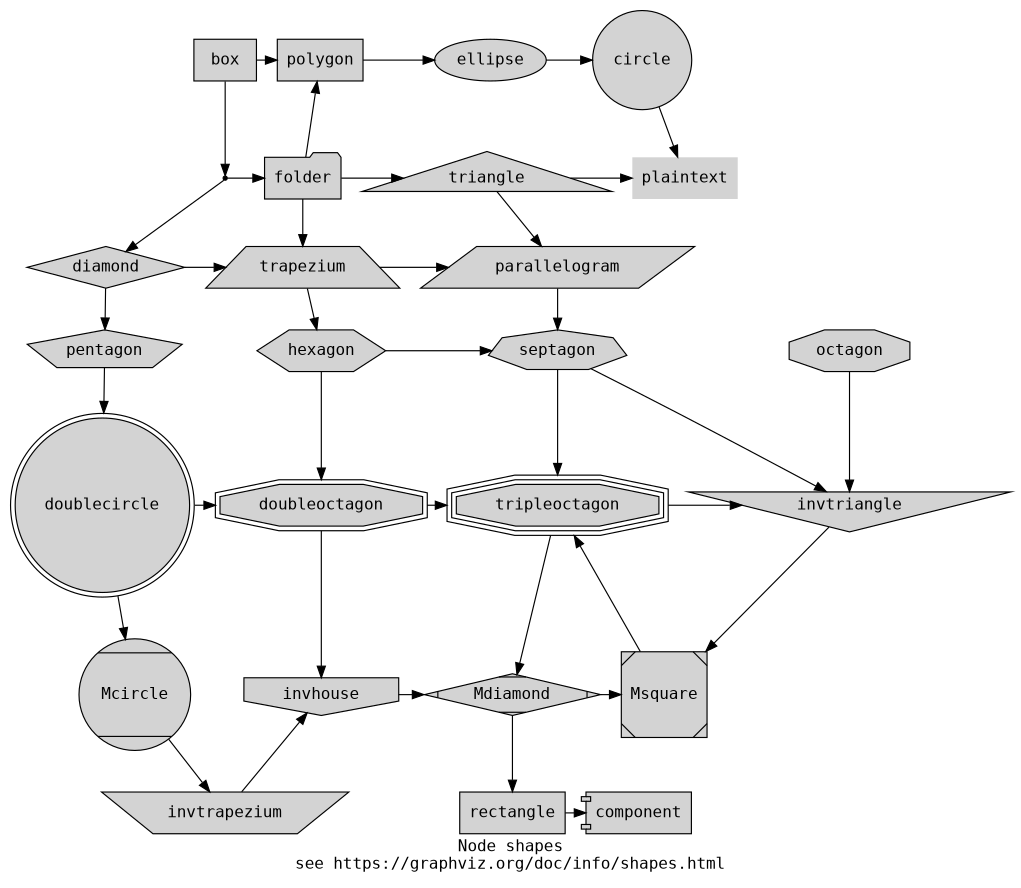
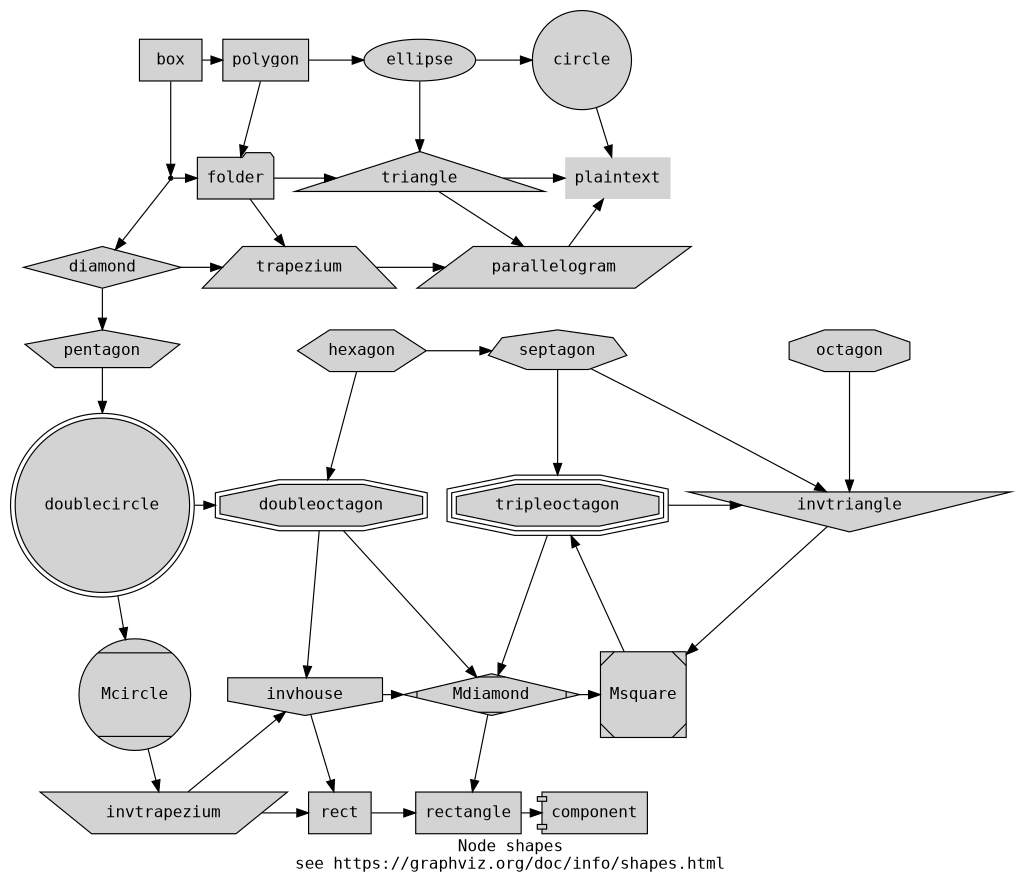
  digraph {
    fontname="DejaVu Sans Mono"
    label="Node shapes\nsee https://graphviz.org/doc/info/shapes.html"
    node [fontname="DejaVu Sans Mono" style=filled]
    edge [fontname="DejaVu Sans Mono"]
    box [shape=box]
    polygon [shape=polygon]
    ellipse [shape=ellipse]
    circle [shape=circle]
    point [shape=point]
    folder [shape=folder]
    triangle [shape=triangle]
    plaintext [shape=plaintext]
    diamond [shape=diamond]
    trapezium [shape=trapezium]
    parallelogram [shape=parallelogram]
    pentagon [shape=pentagon]
    hexagon [shape=hexagon]
    septagon [shape=septagon]
    octagon [shape=octagon]
    doublecircle [shape=doublecircle]
    doubleoctagon [shape=doubleoctagon]
    tripleoctagon [shape=tripleoctagon]
    invtriangle [shape=invtriangle]
    Mcircle [shape=Mcircle]
    invhouse [shape=invhouse]
    Mdiamond [shape=Mdiamond]
    Msquare [shape=Msquare]
    invtrapezium [shape=invtrapezium]
+   rect [shape=rect]
    rectangle [shape=rectangle]
    component [shape=component]
    subgraph sub_1 {
      rank=same
      box
      polygon
      ellipse
      circle
    }
    subgraph sub_2 {
      rank=same
      point
      folder
      triangle
      plaintext
    }
    subgraph sub_3 {
      rank=same
      diamond
      trapezium
      parallelogram
    }
    subgraph sub_4 {
      rank=same
      pentagon
      hexagon
      septagon
      octagon
    }
    subgraph sub_5 {
      rank=same
      doublecircle
      doubleoctagon
      tripleoctagon
      invtriangle
    }
    subgraph sub_6 {
      rank=same
      Mcircle
      invhouse
      Mdiamond
      Msquare
    }
    subgraph sub_7 {
      rank=same
      invtrapezium
+     rect
      rectangle
      component
    }
    box -> polygon
    box -> point
    polygon -> ellipse
-   folder -> polygon
+   polygon -> folder
    ellipse -> circle
+   ellipse -> triangle
    circle -> plaintext
    point -> folder
    point -> diamond
    folder -> triangle
    folder -> trapezium
    triangle -> plaintext
    triangle -> parallelogram
    diamond -> trapezium
    diamond -> pentagon
    trapezium -> parallelogram
-   trapezium -> hexagon
-   parallelogram -> septagon
+   parallelogram -> plaintext
    pentagon -> doublecircle
    hexagon -> septagon
    hexagon -> doubleoctagon
    septagon -> tripleoctagon
    septagon -> invtriangle
    octagon -> invtriangle
    doublecircle -> doubleoctagon
    doublecircle -> Mcircle
-   doubleoctagon -> tripleoctagon
+   doubleoctagon -> Mdiamond
    doubleoctagon -> invhouse
    tripleoctagon -> invtriangle
    tripleoctagon -> Mdiamond
    invtriangle -> Msquare
    Mcircle -> invtrapezium
    invhouse -> Mdiamond
+   invhouse -> rect
    Mdiamond -> Msquare
    Mdiamond -> rectangle
    Msquare -> tripleoctagon
    invtrapezium -> invhouse
+   invtrapezium -> rect
+   rect -> rectangle
    rectangle -> component
  }
